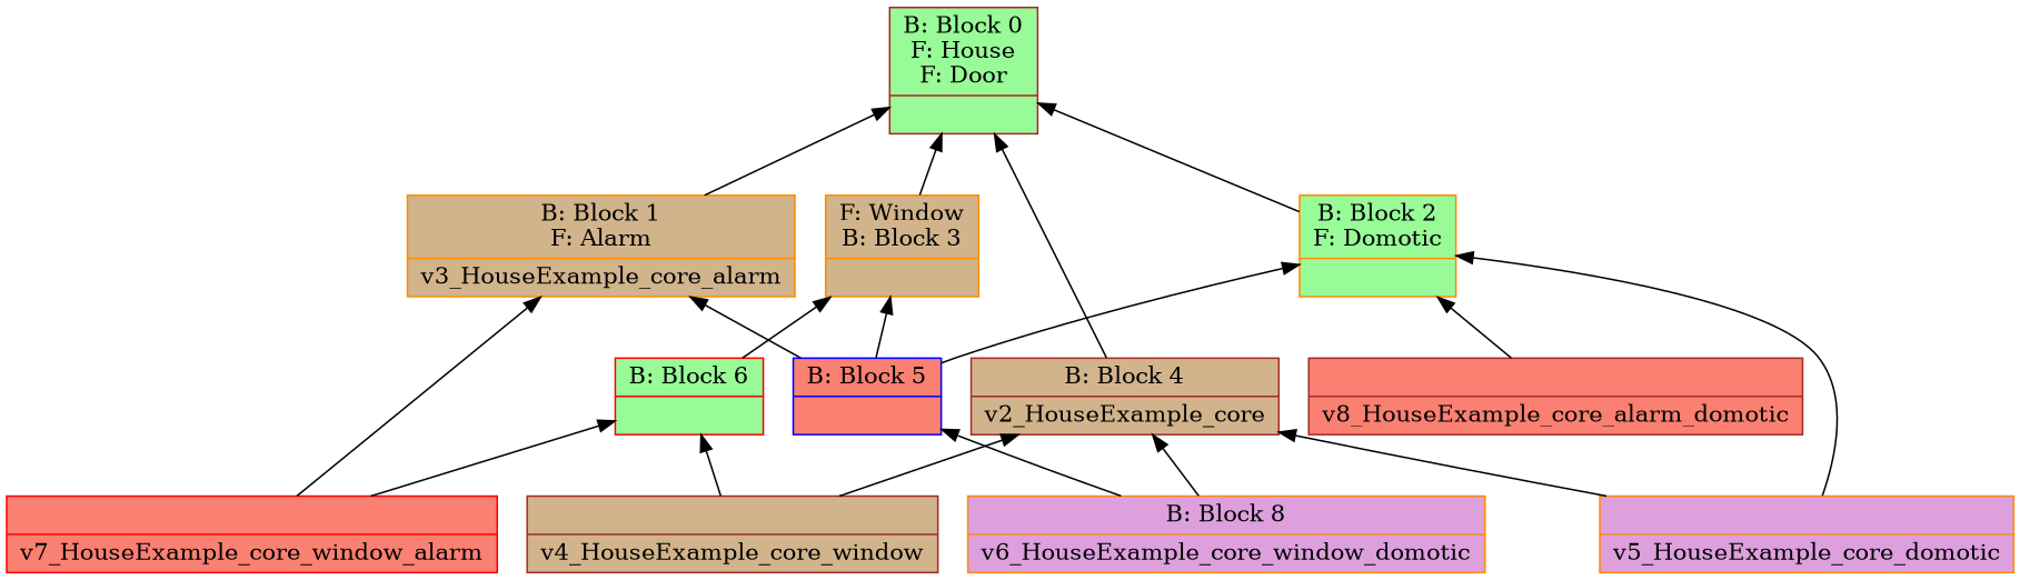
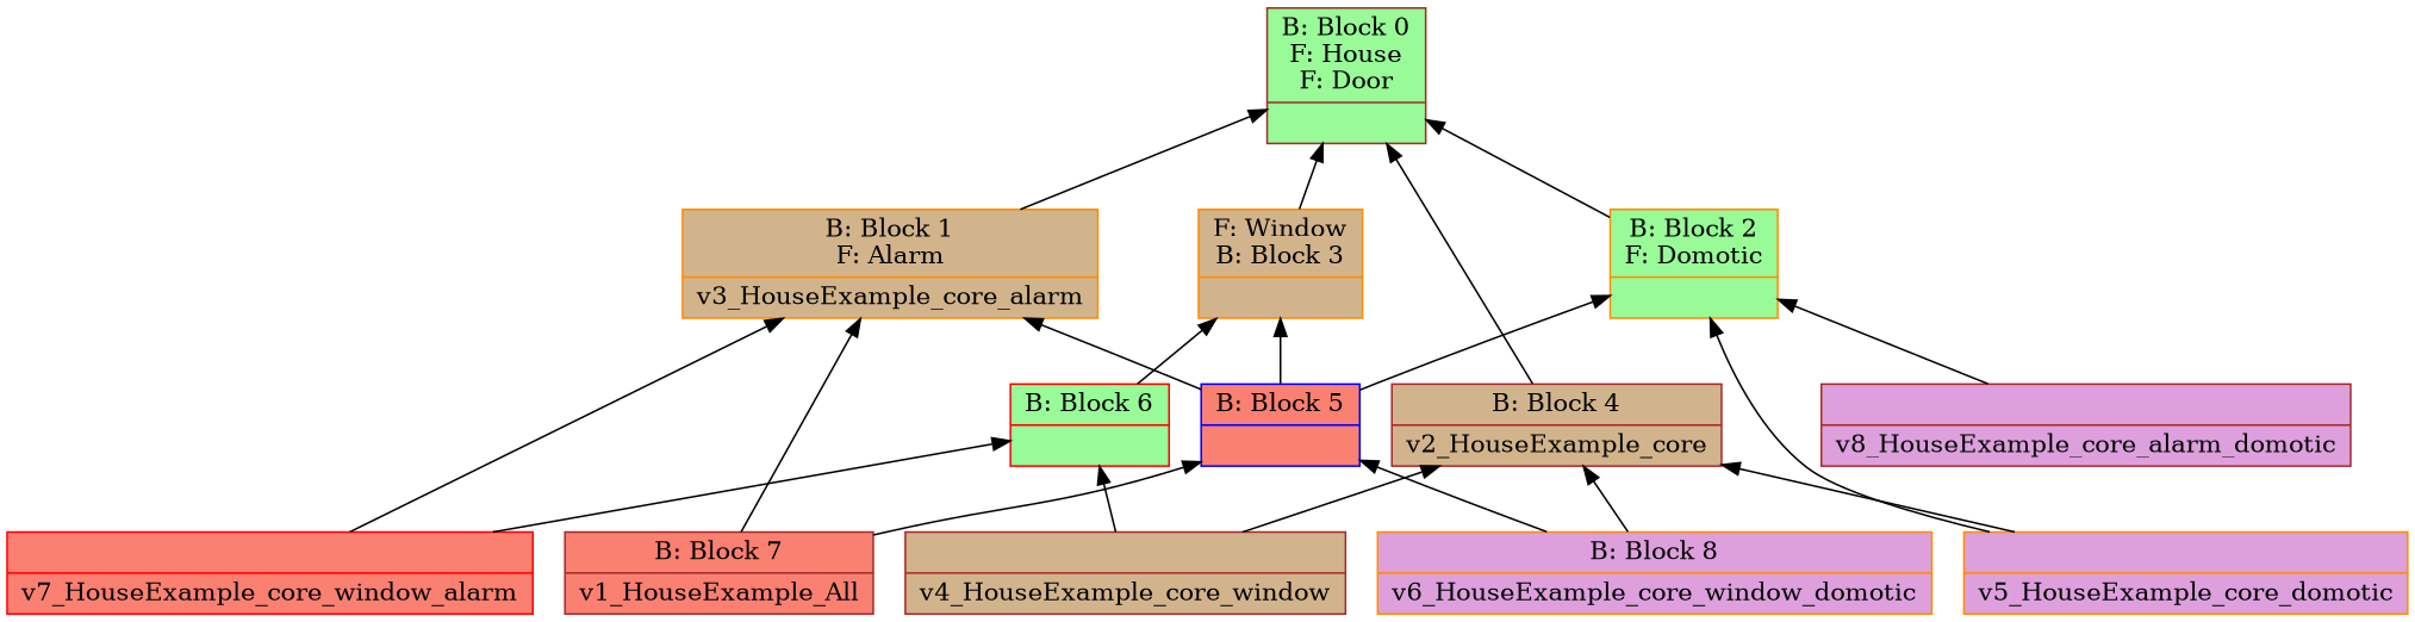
  digraph {
    rankdir=BT
    node [color=brown fillcolor=tan shape=record style=filled]
    n1 [fillcolor=palegreen label="{B: Block 0\nF: House\nF: Door\n|}"]
    n2 [color=darkorange label="{F: Window\nB: Block 3\n|}"]
    n3 [color=darkorange label="{B: Block 1\nF: Alarm\n|v3_HouseExample_core_alarm\n}"]
    n4 [label="{B: Block 4\n|v2_HouseExample_core\n}"]
    n5 [color=darkorange fillcolor=palegreen label="{B: Block 2\nF: Domotic\n|}"]
-   n6 [fillcolor=salmon label="{|v8_HouseExample_core_alarm_domotic\n}"]
+   n6 [fillcolor=plum label="{|v8_HouseExample_core_alarm_domotic\n}"]
    n7 [color=darkorange fillcolor=plum label="{|v5_HouseExample_core_domotic\n}"]
    n8 [color=blue fillcolor=salmon label="{B: Block 5\n|}"]
    n9 [color=red fillcolor=palegreen label="{B: Block 6\n|}"]
    n10 [color=red fillcolor=salmon label="{|v7_HouseExample_core_window_alarm\n}"]
    n11 [label="{|v4_HouseExample_core_window\n}"]
+   n12 [fillcolor=salmon label="{B: Block 7\n|v1_HouseExample_All\n}"]
    n13 [color=darkorange fillcolor=plum label="{B: Block 8\n|v6_HouseExample_core_window_domotic\n}"]
    n2 -> n1
    n3 -> n1
    n4 -> n1
    n5 -> n1
    n6 -> n5
    n7 -> n4
    n7 -> n5
    n8 -> n2
    n8 -> n3
    n8 -> n5
    n9 -> n2
    n10 -> n3
    n10 -> n9
    n11 -> n4
    n11 -> n9
+   n12 -> n3
+   n12 -> n8
    n13 -> n4
    n13 -> n8
  }
